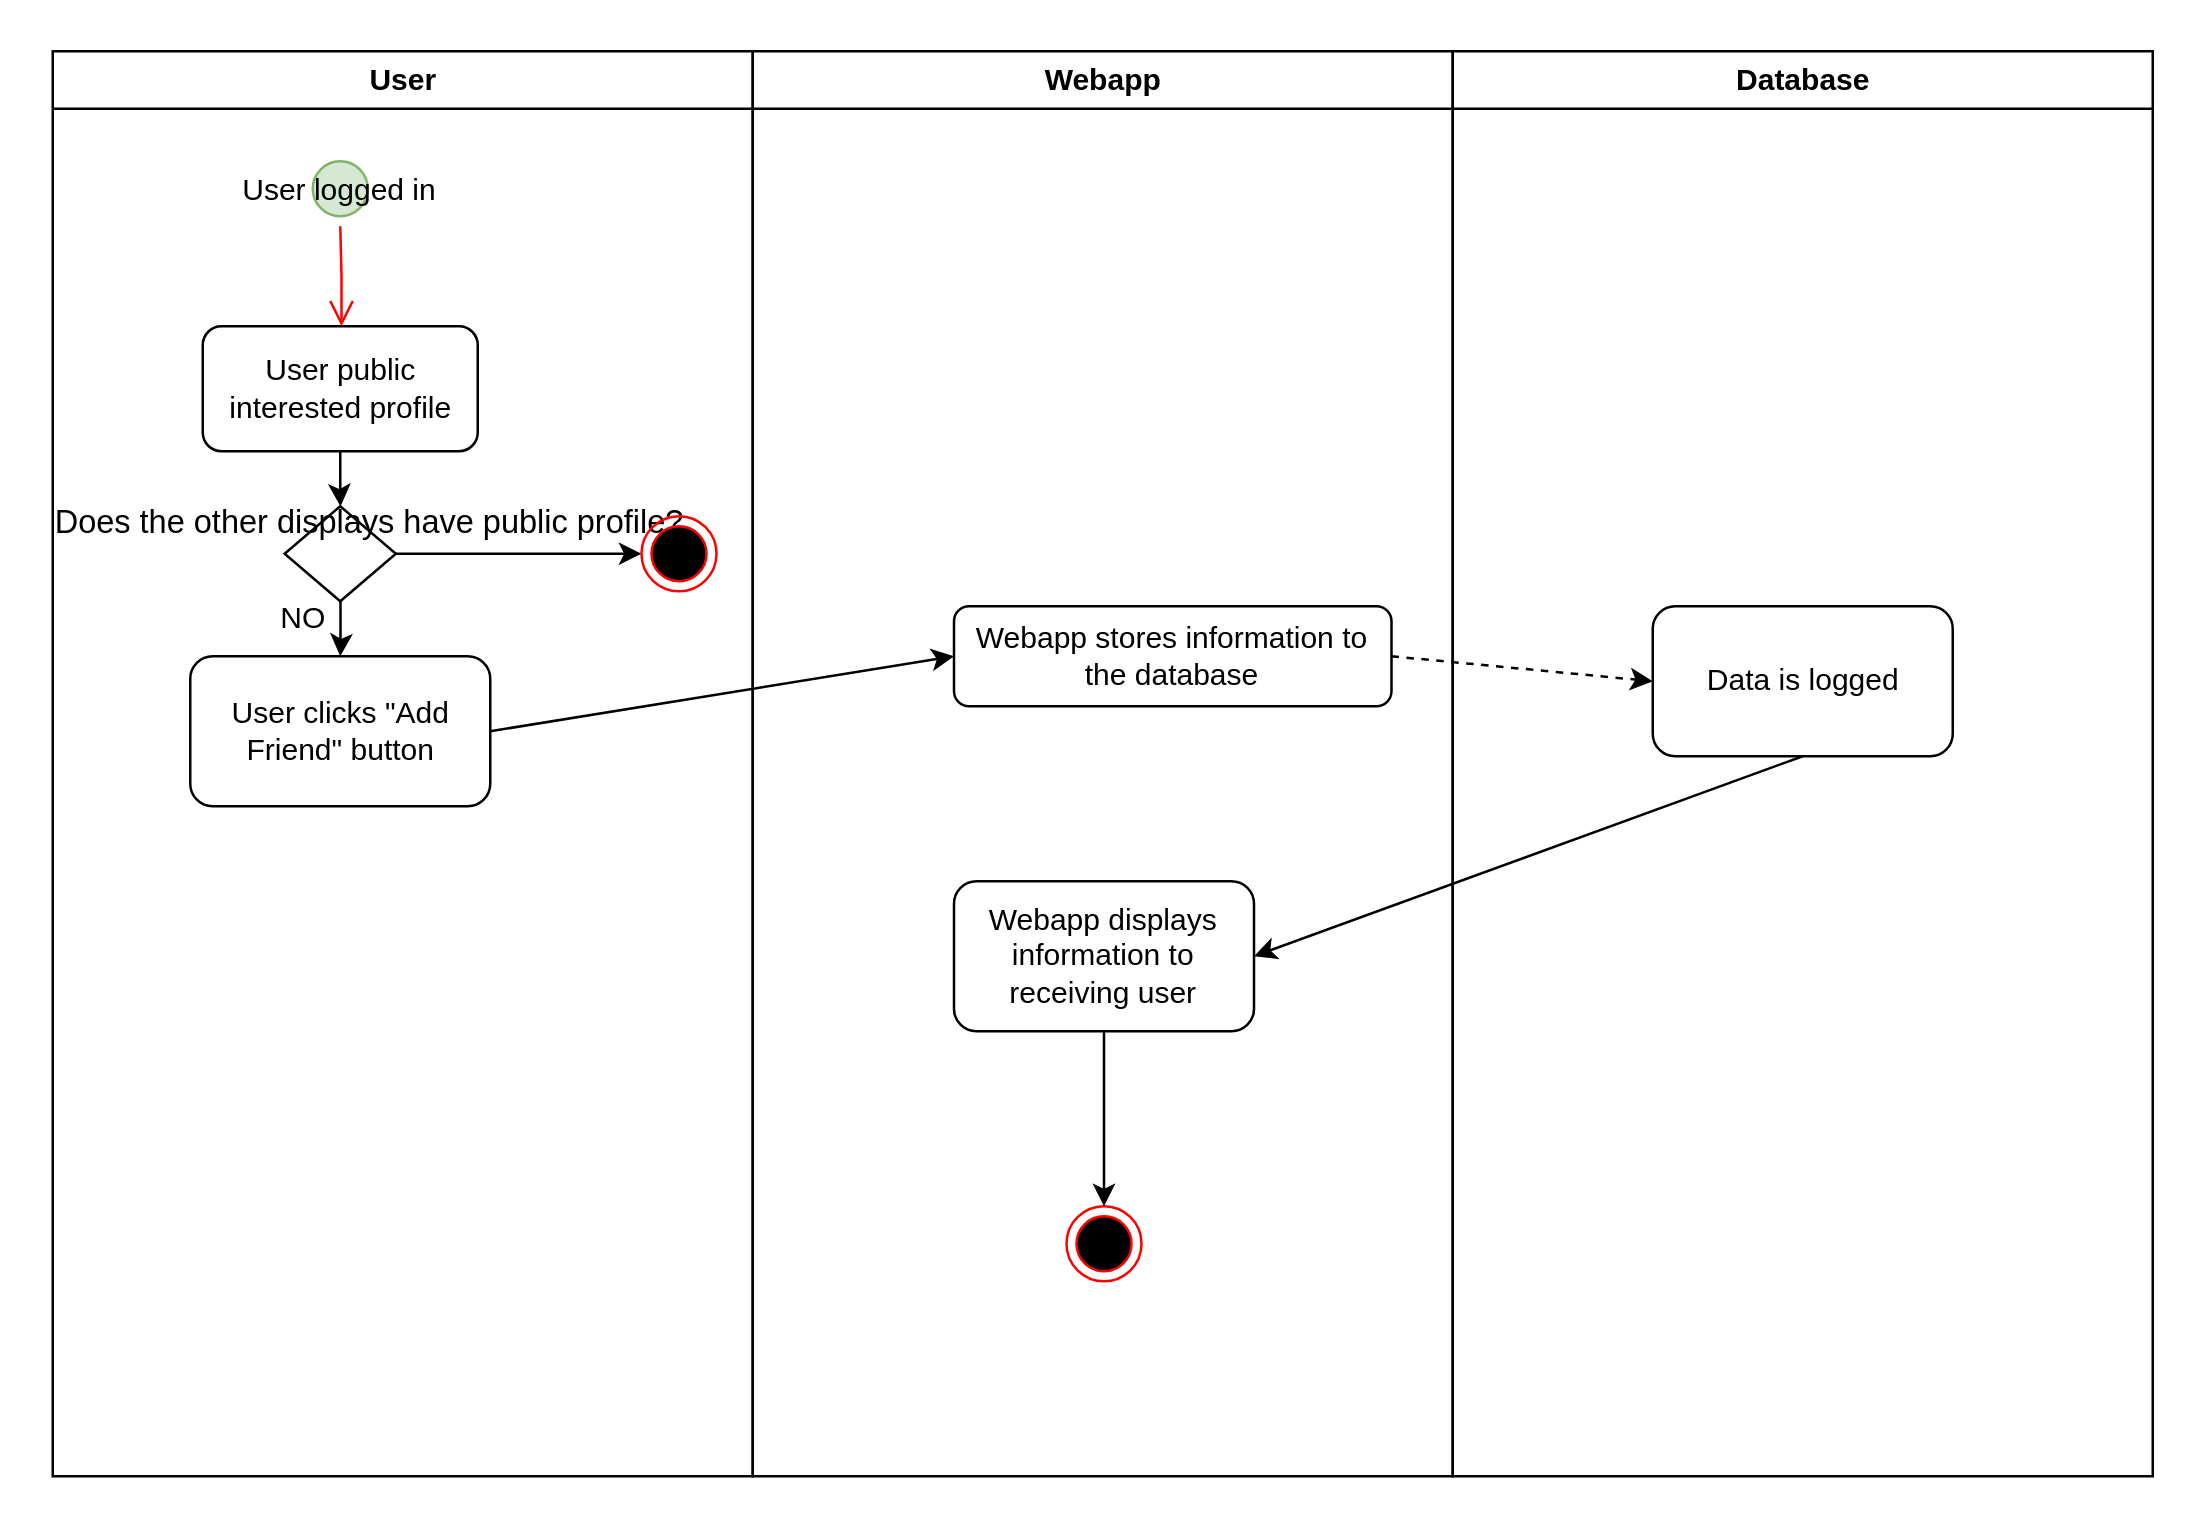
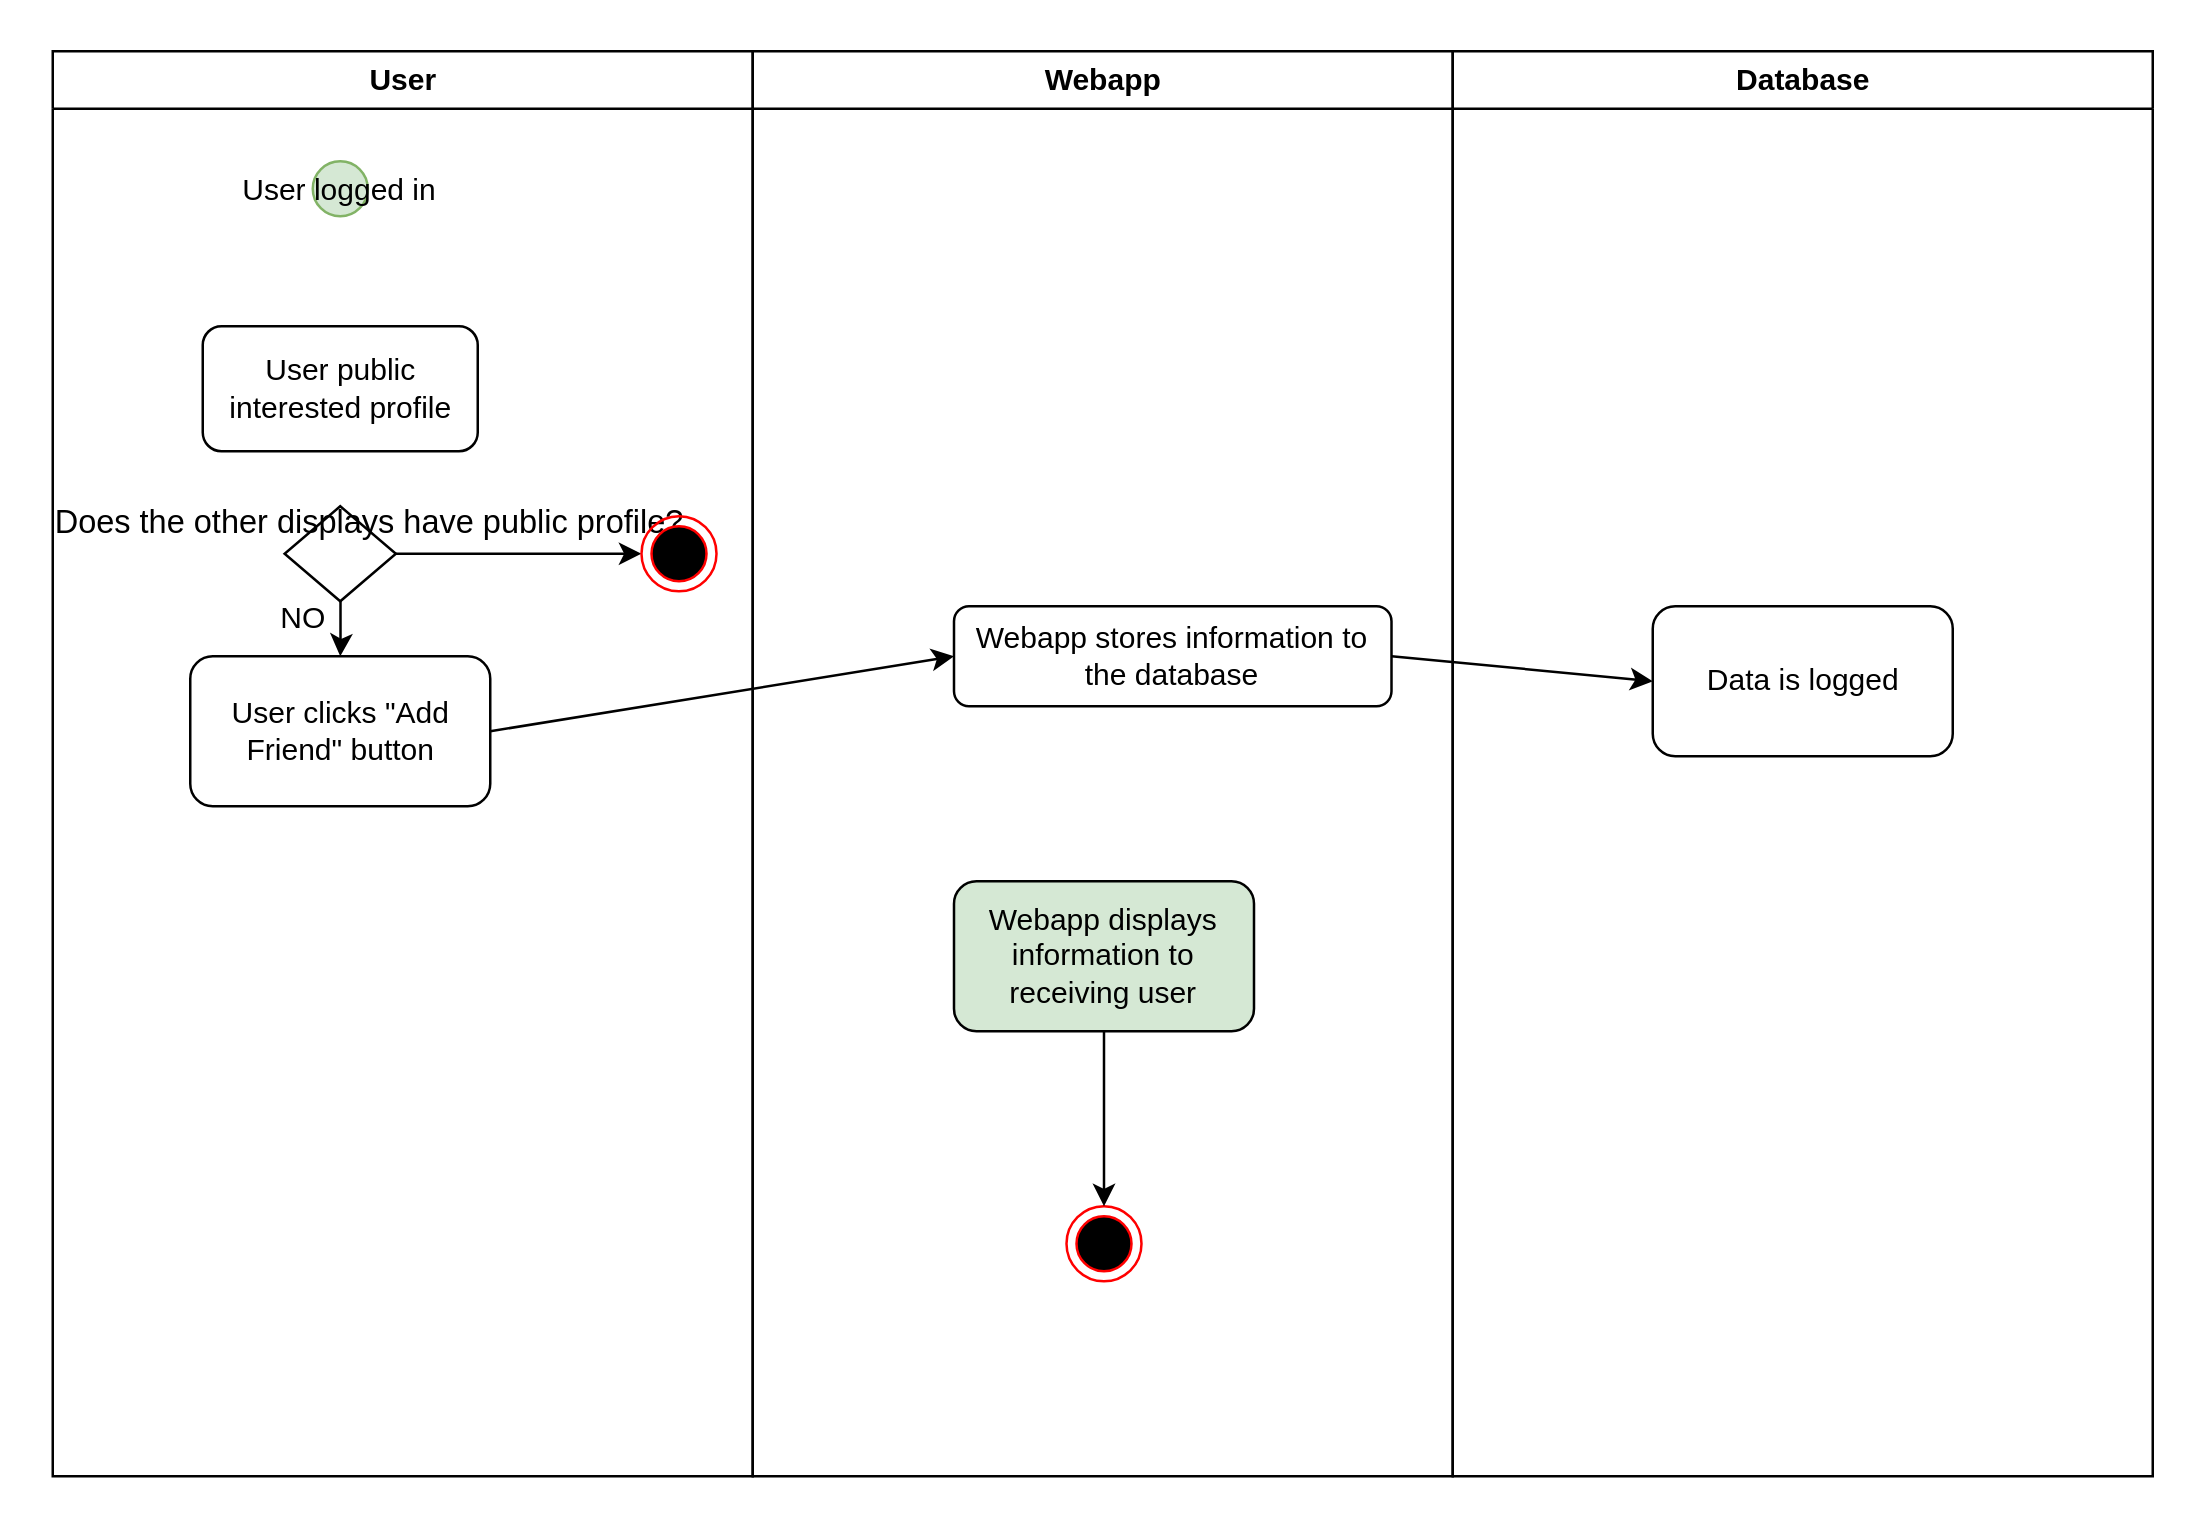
  <mxCell id="0" />
  <mxCell id="1" parent="0" />
  <mxCell id="2" value="User" style="swimlane;whiteSpace=wrap" parent="1" vertex="1"><mxGeometry x="20.5" y="20" width="280" height="570" as="geometry" /></mxCell>
  <mxCell id="3" value="User logged in" style="ellipse;shape=startState;fillColor=#d5e8d4;strokeColor=#82b366;" parent="2" vertex="1"><mxGeometry x="100" y="40" width="30" height="30" as="geometry" /></mxCell>
- <mxCell id="4" value="" style="edgeStyle=elbowEdgeStyle;elbow=horizontal;verticalAlign=bottom;endArrow=open;endSize=8;strokeColor=#FF0000;endFill=1;rounded=0" parent="2" source="3" target="6" edge="1"><mxGeometry x="100" y="40" as="geometry"><mxPoint x="115" y="110" as="targetPoint" /></mxGeometry></mxCell>
- <mxCell id="5" value="" style="edgeStyle=orthogonalEdgeStyle;rounded=0;orthogonalLoop=1;jettySize=auto;html=1;" edge="1" parent="2" source="6" target="10"><mxGeometry relative="1" as="geometry" /></mxCell>
  <mxCell id="6" value="User public interested profile" style="whiteSpace=wrap;rounded=1;" parent="2" vertex="1"><mxGeometry x="60" y="110" width="110" height="50" as="geometry" /></mxCell>
  <mxCell id="7" value="User clicks &quot;Add Friend&quot; button" style="whiteSpace=wrap;html=1;rounded=1;" parent="2" vertex="1"><mxGeometry x="55" y="242" width="120" height="60" as="geometry" /></mxCell>
  <mxCell id="8" value="" style="edgeStyle=orthogonalEdgeStyle;rounded=0;orthogonalLoop=1;jettySize=auto;html=1;" edge="1" parent="2" source="10" target="7"><mxGeometry relative="1" as="geometry" /></mxCell>
  <mxCell id="9" value="" style="edgeStyle=orthogonalEdgeStyle;rounded=0;orthogonalLoop=1;jettySize=auto;html=1;" edge="1" parent="2" source="10" target="11"><mxGeometry relative="1" as="geometry" /></mxCell>
  <mxCell id="10" value="&lt;font style=&quot;font-size: 13px;&quot;&gt;Does the other displays have public profile?&lt;/font&gt;" style="rhombus;html=1;align=center;horizontal=1;verticalAlign=middle;labelPosition=center;verticalLabelPosition=middle;spacingLeft=23;spacingBottom=11;spacingTop=-16;" vertex="1" parent="2"><mxGeometry x="92.75" y="182" width="44.5" height="38" as="geometry" /></mxCell>
  <mxCell id="11" value="" style="ellipse;html=1;shape=endState;fillColor=#000000;strokeColor=#ff0000;" vertex="1" parent="2"><mxGeometry x="235.5" y="186" width="30" height="30" as="geometry" /></mxCell>
  <mxCell id="12" value="NO" style="text;html=1;align=center;verticalAlign=middle;whiteSpace=wrap;rounded=0;" vertex="1" parent="2"><mxGeometry x="70" y="212" width="60" height="30" as="geometry" /></mxCell>
  <mxCell id="13" value="Webapp" style="swimlane;whiteSpace=wrap" parent="1" vertex="1"><mxGeometry x="300.5" y="20" width="280" height="570" as="geometry" /></mxCell>
  <mxCell id="14" value="Webapp stores information to the database" style="rounded=1;whiteSpace=wrap;html=1;" parent="13" vertex="1"><mxGeometry x="80.5" y="222" width="175" height="40" as="geometry" /></mxCell>
- <mxCell id="15" value="Webapp displays information to receiving user" style="rounded=1;whiteSpace=wrap;html=1;" parent="13" vertex="1"><mxGeometry x="80.5" y="332" width="120" height="60" as="geometry" /></mxCell>
+ <mxCell id="15" value="Webapp displays information to receiving user" style="rounded=1;whiteSpace=wrap;html=1;fillColor=#d5e8d4;" parent="13" vertex="1"><mxGeometry x="80.5" y="332" width="120" height="60" as="geometry" /></mxCell>
  <mxCell id="16" value="" style="ellipse;html=1;shape=endState;fillColor=#000000;strokeColor=#ff0000;" parent="13" vertex="1"><mxGeometry x="125.5" y="462" width="30" height="30" as="geometry" /></mxCell>
  <mxCell id="17" value="" style="endArrow=classic;html=1;rounded=0;exitX=0.5;exitY=1;exitDx=0;exitDy=0;entryX=0.5;entryY=0;entryDx=0;entryDy=0;" parent="13" source="15" target="16" edge="1"><mxGeometry width="50" height="50" relative="1" as="geometry"><mxPoint x="125.5" y="432" as="sourcePoint" /><mxPoint x="175.5" y="382" as="targetPoint" /></mxGeometry></mxCell>
  <mxCell id="18" value="Database" style="swimlane;whiteSpace=wrap" parent="1" vertex="1"><mxGeometry x="580.5" y="20" width="280" height="570" as="geometry" /></mxCell>
  <mxCell id="19" value="Data is logged" style="rounded=1;whiteSpace=wrap;html=1;" parent="18" vertex="1"><mxGeometry x="80" y="222" width="120" height="60" as="geometry" /></mxCell>
  <mxCell id="20" value="" style="endArrow=classic;html=1;rounded=0;exitX=1;exitY=0.5;exitDx=0;exitDy=0;entryX=0;entryY=0.5;entryDx=0;entryDy=0;" parent="1" source="7" target="14" edge="1"><mxGeometry width="50" height="50" relative="1" as="geometry"><mxPoint x="246" y="272" as="sourcePoint" /><mxPoint x="296" y="222" as="targetPoint" /></mxGeometry></mxCell>
- <mxCell id="21" value="" style="endArrow=classic;html=1;rounded=0;exitX=1;exitY=0.5;exitDx=0;exitDy=0;entryX=0;entryY=0.5;entryDx=0;entryDy=0;dashed=1;" parent="1" source="14" target="19" edge="1"><mxGeometry width="50" height="50" relative="1" as="geometry"><mxPoint x="576" y="262" as="sourcePoint" /><mxPoint x="626" y="212" as="targetPoint" /></mxGeometry></mxCell>
- <mxCell id="22" value="" style="endArrow=classic;html=1;rounded=0;exitX=0.5;exitY=1;exitDx=0;exitDy=0;entryX=1;entryY=0.5;entryDx=0;entryDy=0;" parent="1" source="19" target="15" edge="1"><mxGeometry width="50" height="50" relative="1" as="geometry"><mxPoint x="606" y="382" as="sourcePoint" /><mxPoint x="656" y="332" as="targetPoint" /></mxGeometry></mxCell>
+ <mxCell id="21" value="" style="endArrow=classic;html=1;rounded=0;exitX=1;exitY=0.5;exitDx=0;exitDy=0;entryX=0;entryY=0.5;entryDx=0;entryDy=0;" parent="1" source="14" target="19" edge="1"><mxGeometry width="50" height="50" relative="1" as="geometry"><mxPoint x="576" y="262" as="sourcePoint" /><mxPoint x="626" y="212" as="targetPoint" /></mxGeometry></mxCell>
